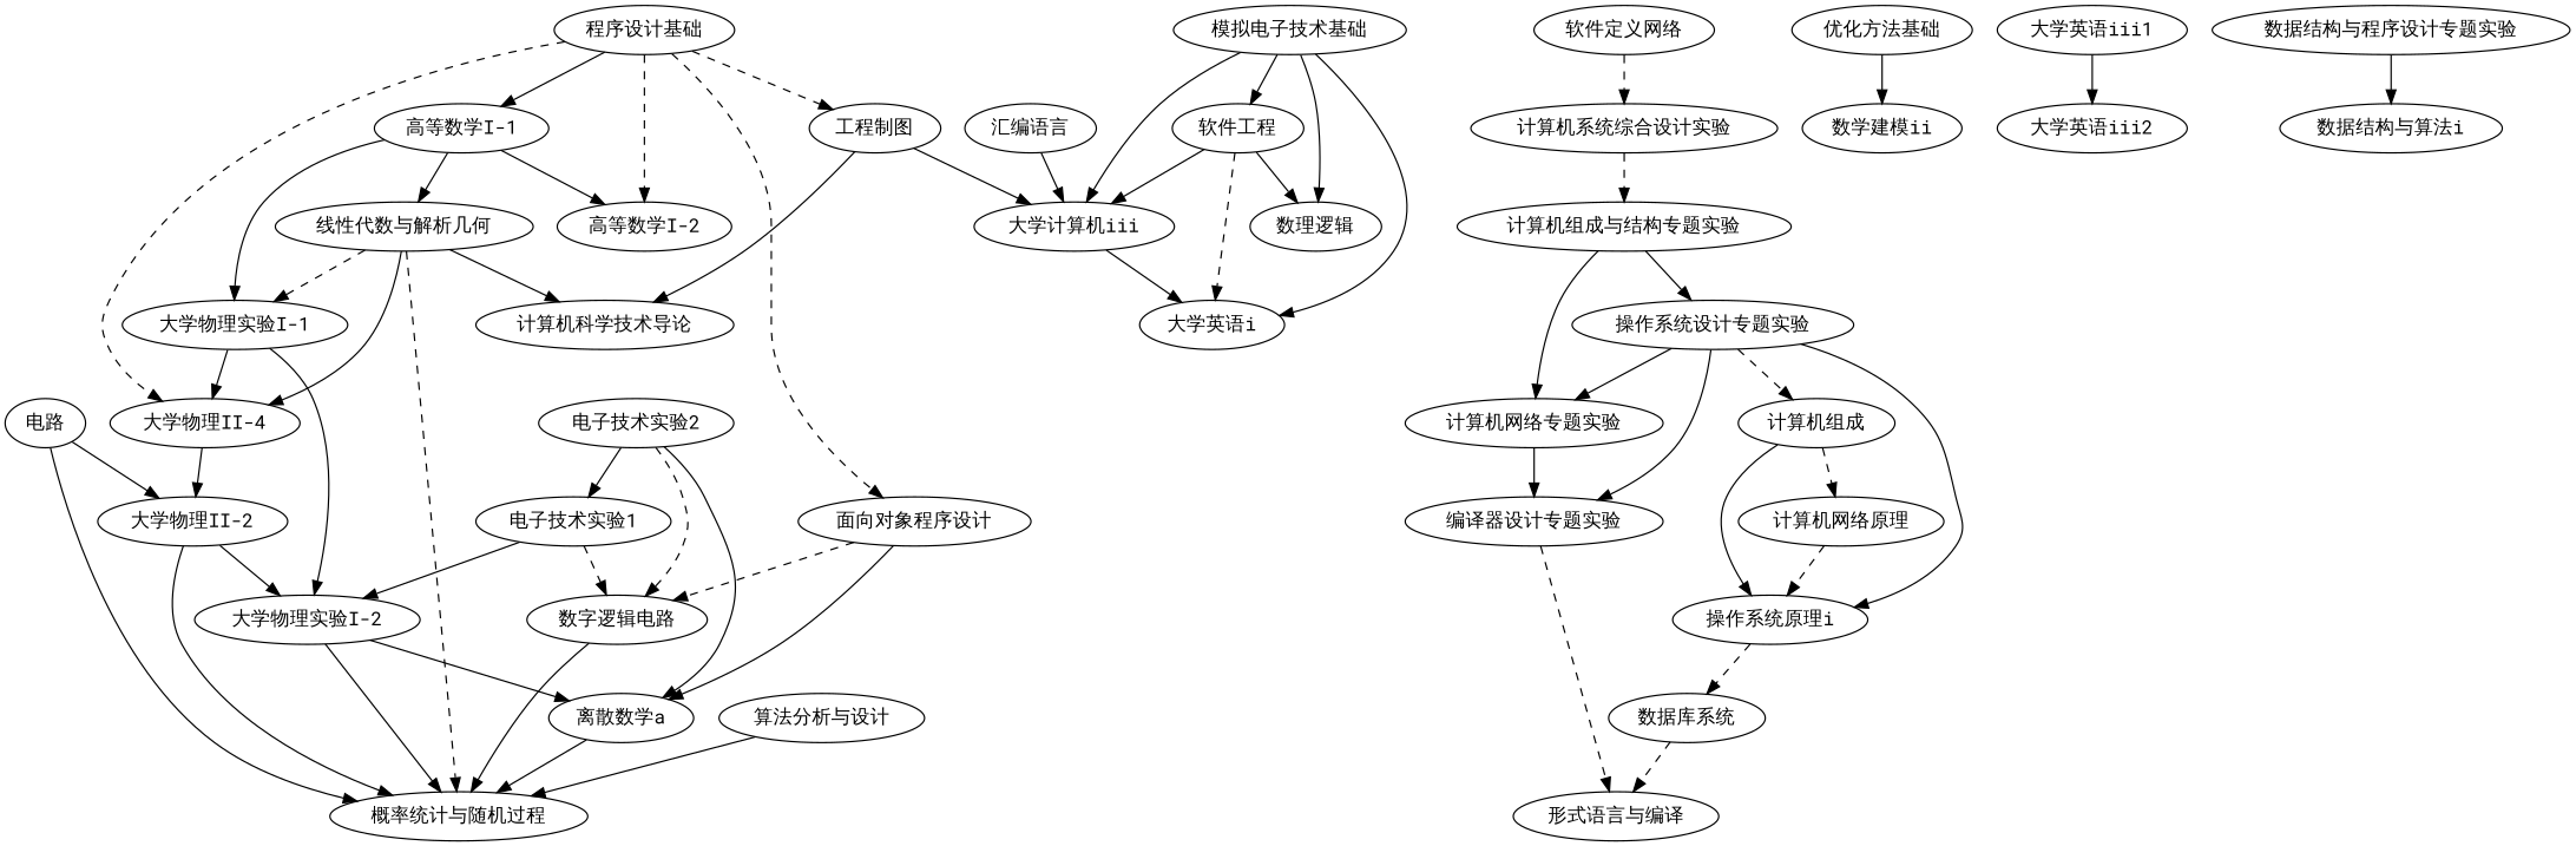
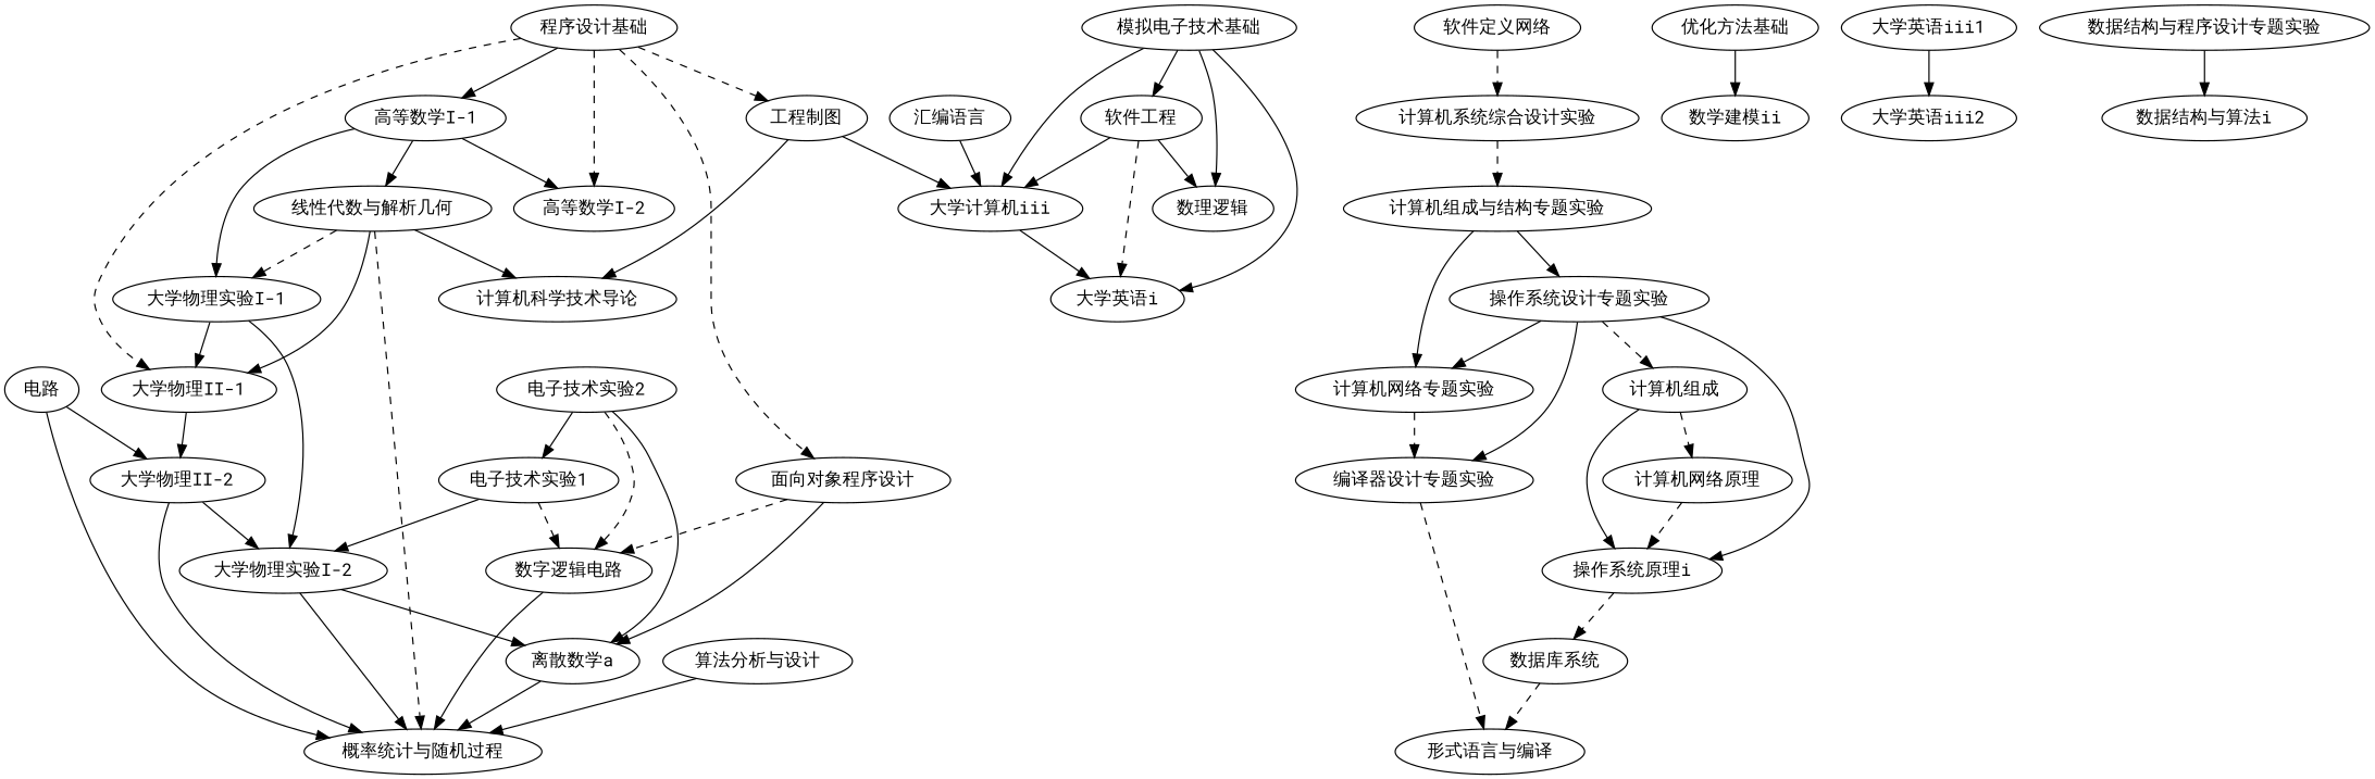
  strict digraph {
    fontname="Roboto Mono"
    node [fontname="Roboto Mono"]
    edge [fontname="Roboto Mono" style=solid]
-   "大学物理II-1" [label="大学物理II-4"]
+   "大学物理II-1"
    "大学物理II-2"
    "大学物理实验I-2"
    "概率统计与随机过程"
    "离散数学a"
    "大学计算机iii"
    "大学英语i"
    "程序设计基础"
    "工程制图"
    "面向对象程序设计"
    "高等数学I-2"
    "高等数学I-1"
    "计算机科学技术导论"
    "数字逻辑电路"
    "大学物理实验I-1"
    "电子技术实验1"
    "模拟电子技术基础"
    "数理逻辑"
    "软件工程"
    "操作系统设计专题实验"
    "编译器设计专题实验"
    "计算机网络专题实验"
    "计算机组成"
    "操作系统原理i"
    "形式语言与编译"
    "计算机网络原理"
    "数据库系统"
    "线性代数与解析几何"
    "电子技术实验2"
    "电路"
    "计算机组成与结构专题实验"
    "优化方法基础"
    "数学建模ii"
    "汇编语言"
    "大学英语iii1"
    "大学英语iii2"
    "算法分析与设计"
    "数据结构与程序设计专题实验"
    "数据结构与算法i"
    "计算机系统综合设计实验"
    "软件定义网络"
    "大学物理II-1" -> "大学物理II-2"
    "大学物理II-2" -> "大学物理实验I-2"
    "大学物理II-2" -> "概率统计与随机过程"
    "大学物理实验I-2" -> "概率统计与随机过程"
    "大学物理实验I-2" -> "离散数学a"
    "离散数学a" -> "概率统计与随机过程"
    "大学计算机iii" -> "大学英语i"
    "程序设计基础" -> "大学物理II-1" [style=dashed]
    "程序设计基础" -> "工程制图" [style=dashed]
    "程序设计基础" -> "面向对象程序设计" [style=dashed]
    "程序设计基础" -> "高等数学I-2" [style=dashed]
    "程序设计基础" -> "高等数学I-1"
    "工程制图" -> "大学计算机iii"
    "工程制图" -> "计算机科学技术导论"
    "面向对象程序设计" -> "离散数学a"
    "面向对象程序设计" -> "数字逻辑电路" [style=dashed]
    "高等数学I-1" -> "高等数学I-2"
    "高等数学I-1" -> "大学物理实验I-1"
    "高等数学I-1" -> "线性代数与解析几何"
    "数字逻辑电路" -> "概率统计与随机过程"
    "大学物理实验I-1" -> "大学物理II-1"
    "大学物理实验I-1" -> "大学物理实验I-2"
    "电子技术实验1" -> "大学物理实验I-2"
    "电子技术实验1" -> "数字逻辑电路" [style=dashed]
    "模拟电子技术基础" -> "大学计算机iii"
    "模拟电子技术基础" -> "大学英语i"
    "模拟电子技术基础" -> "数理逻辑"
    "模拟电子技术基础" -> "软件工程"
    "软件工程" -> "大学计算机iii"
    "软件工程" -> "大学英语i" [style=dashed]
    "软件工程" -> "数理逻辑"
    "操作系统设计专题实验" -> "编译器设计专题实验"
    "操作系统设计专题实验" -> "计算机网络专题实验"
    "操作系统设计专题实验" -> "计算机组成" [style=dashed]
    "操作系统设计专题实验" -> "操作系统原理i"
    "编译器设计专题实验" -> "形式语言与编译" [style=dashed]
-   "计算机网络专题实验" -> "编译器设计专题实验"
+   "计算机网络专题实验" -> "编译器设计专题实验" [style=dashed]
    "计算机组成" -> "操作系统原理i"
    "计算机组成" -> "计算机网络原理" [style=dashed]
    "操作系统原理i" -> "数据库系统" [style=dashed]
    "计算机网络原理" -> "操作系统原理i" [style=dashed]
    "数据库系统" -> "形式语言与编译" [style=dashed]
    "线性代数与解析几何" -> "大学物理II-1"
    "线性代数与解析几何" -> "概率统计与随机过程" [style=dashed]
    "线性代数与解析几何" -> "计算机科学技术导论"
    "线性代数与解析几何" -> "大学物理实验I-1" [style=dashed]
    "电子技术实验2" -> "离散数学a"
    "电子技术实验2" -> "数字逻辑电路" [style=dashed]
    "电子技术实验2" -> "电子技术实验1"
    "电路" -> "大学物理II-2"
    "电路" -> "概率统计与随机过程"
    "计算机组成与结构专题实验" -> "操作系统设计专题实验"
    "计算机组成与结构专题实验" -> "计算机网络专题实验"
    "优化方法基础" -> "数学建模ii"
    "汇编语言" -> "大学计算机iii"
    "大学英语iii1" -> "大学英语iii2"
    "算法分析与设计" -> "概率统计与随机过程"
    "数据结构与程序设计专题实验" -> "数据结构与算法i"
    "计算机系统综合设计实验" -> "计算机组成与结构专题实验" [style=dashed]
    "软件定义网络" -> "计算机系统综合设计实验" [style=dashed]
  }
